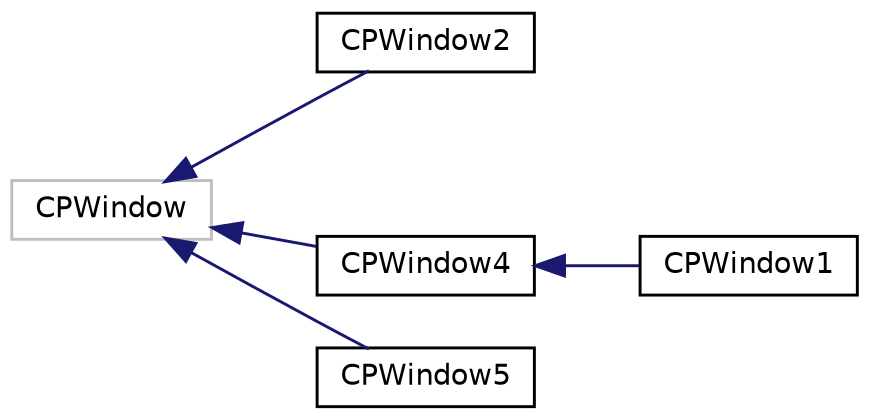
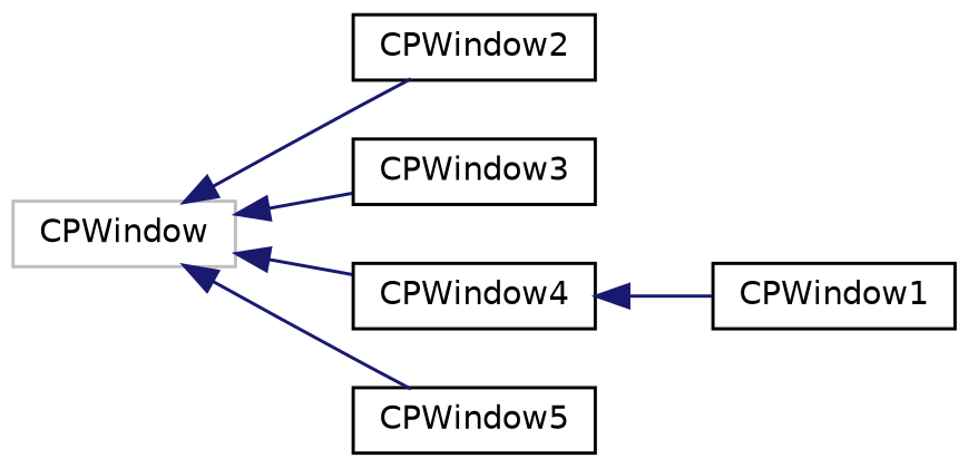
  digraph {
    rankdir=LR
    node [color=black fillcolor=white fontname=Helvetica fontsize=10 shape=record style=filled]
    edge [color=midnightblue dir=back fontname=Helvetica fontsize=10 labelfontname=Helvetica labelfontsize=10 style=solid]
    n1 [color=grey75 height=0.2 label=CPWindow width=0.4]
    n2 [height=0.2 label=CPWindow2 width=0.4]
+   n3 [height=0.2 label=CPWindow3 width=0.4]
    n4 [height=0.2 label=CPWindow4 width=0.4]
    n5 [height=0.2 label=CPWindow5 width=0.4]
    n6 [height=0.2 label=CPWindow1 width=0.4]
    n1 -> n2
+   n1 -> n3
    n1 -> n4
    n1 -> n5
    n4 -> n6
  }
